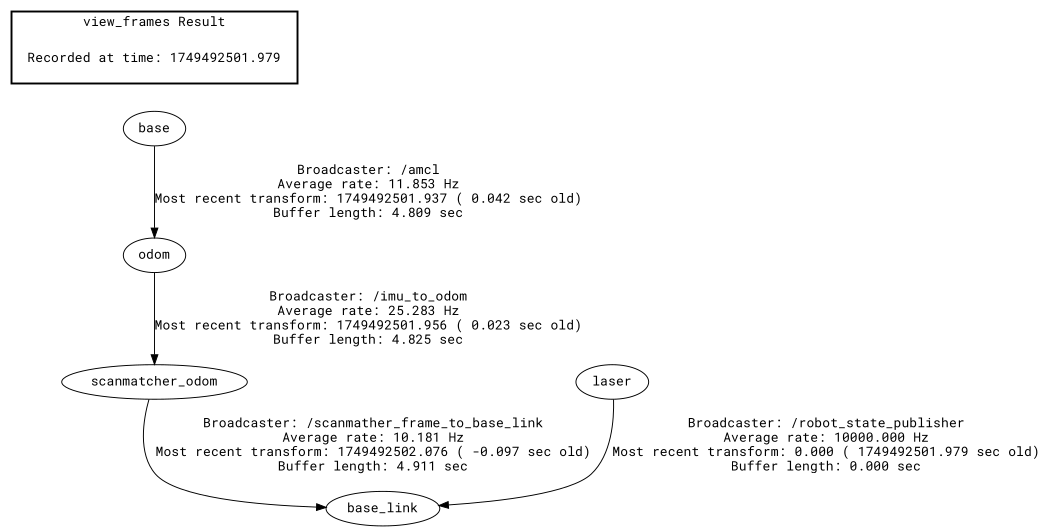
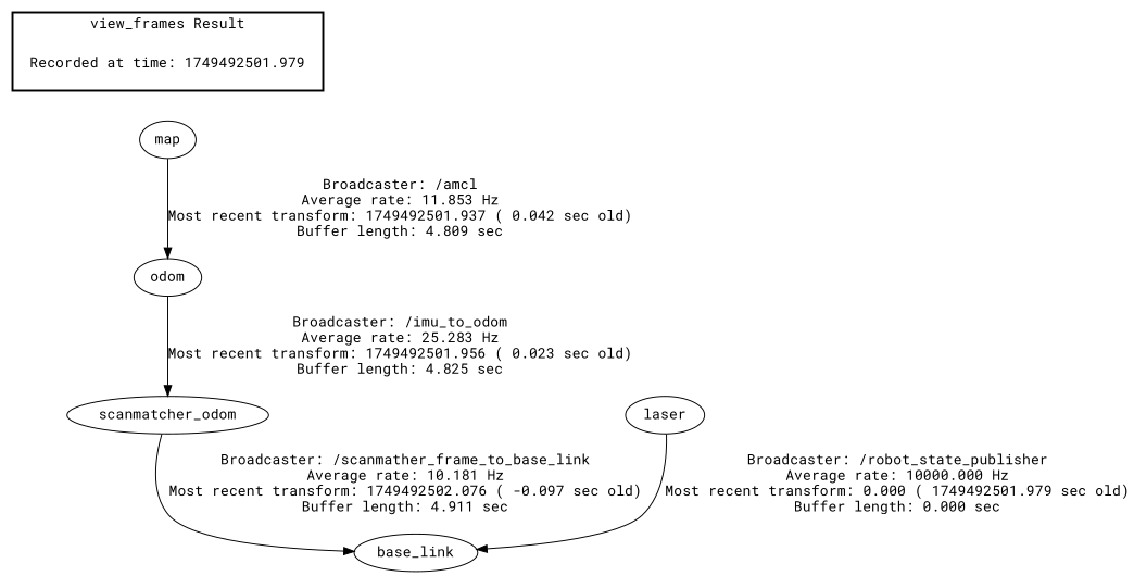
  digraph {
    fontname="Roboto Mono"
    node [fontname="Roboto Mono"]
    edge [fontname="Roboto Mono"]
    "Recorded at time: 1749492501.979" [shape=plaintext]
-   map [label=base]
+   map
    n3 [label=scanmatcher_odom]
    base_link
    laser
    odom
    subgraph cluster_1 {
      color=black
      label="view_frames Result"
      style=bold
      "Recorded at time: 1749492501.979"
    }
    "Recorded at time: 1749492501.979" -> map [style=invis]
    map -> odom [label="Broadcaster: /amcl\nAverage rate: 11.853 Hz\nMost recent transform: 1749492501.937 ( 0.042 sec old)\nBuffer length: 4.809 sec\n"]
    n3 -> base_link [label="Broadcaster: /scanmather_frame_to_base_link\nAverage rate: 10.181 Hz\nMost recent transform: 1749492502.076 ( -0.097 sec old)\nBuffer length: 4.911 sec\n"]
    laser -> base_link [label="Broadcaster: /robot_state_publisher\nAverage rate: 10000.000 Hz\nMost recent transform: 0.000 ( 1749492501.979 sec old)\nBuffer length: 0.000 sec\n"]
    odom -> n3 [label="Broadcaster: /imu_to_odom\nAverage rate: 25.283 Hz\nMost recent transform: 1749492501.956 ( 0.023 sec old)\nBuffer length: 4.825 sec\n"]
  }
